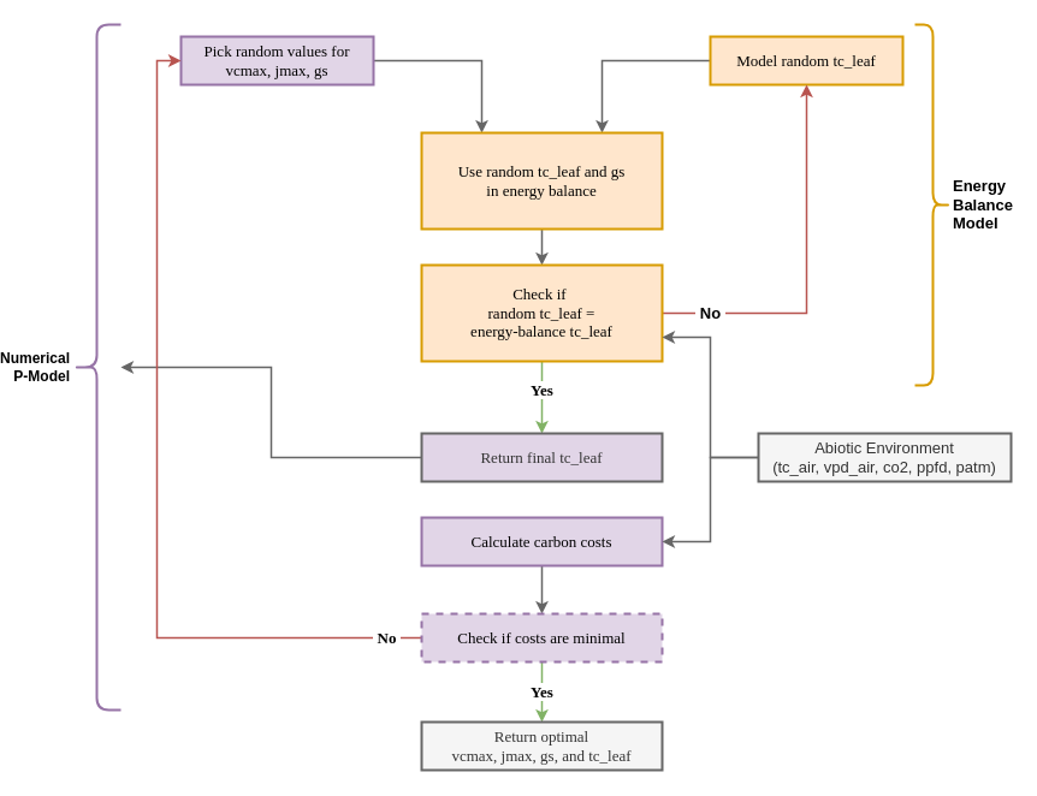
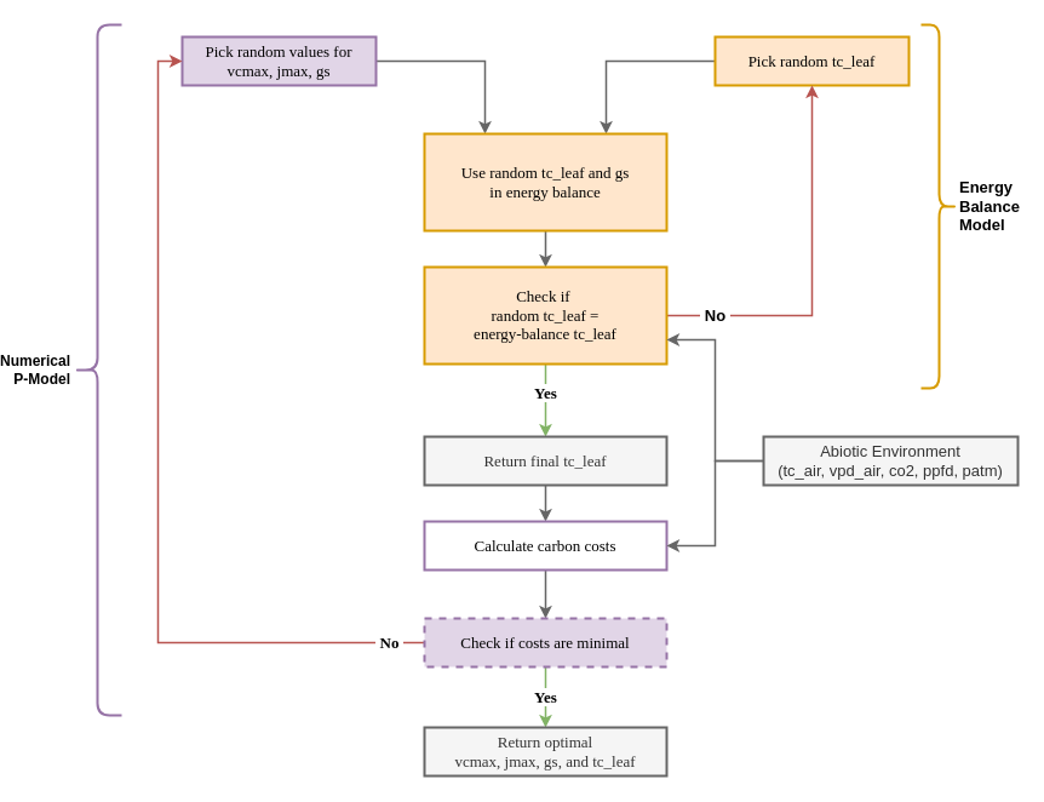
  <mxCell id="0" />
  <mxCell id="1" parent="0" />
  <mxCell id="2" style="edgeStyle=orthogonalEdgeStyle;rounded=0;orthogonalLoop=1;jettySize=auto;html=1;exitX=1;exitY=0.5;exitDx=0;exitDy=0;entryX=0.25;entryY=0;entryDx=0;entryDy=0;strokeWidth=1.5;fillColor=#f5f5f5;strokeColor=#666666;fontSize=13;" parent="1" source="3" target="7" edge="1"><mxGeometry relative="1" as="geometry"><mxPoint x="270" y="150" as="sourcePoint" /></mxGeometry></mxCell>
  <mxCell id="3" value="Pick random values for vcmax, jmax, gs" style="rounded=0;whiteSpace=wrap;html=1;fontSize=13;strokeWidth=2;fontFamily=Tahoma;fillColor=#e1d5e7;strokeColor=#9673a6;" parent="1" vertex="1"><mxGeometry x="110" y="30" width="160" height="40" as="geometry" /></mxCell>
  <mxCell id="4" style="edgeStyle=orthogonalEdgeStyle;rounded=0;orthogonalLoop=1;jettySize=auto;html=1;exitX=0;exitY=0.5;exitDx=0;exitDy=0;strokeWidth=1.5;fillColor=#f5f5f5;strokeColor=#666666;fontSize=13;entryX=0.75;entryY=0;entryDx=0;entryDy=0;" parent="1" source="5" target="7" edge="1"><mxGeometry relative="1" as="geometry" /></mxCell>
- <mxCell id="5" value="&lt;div style=&quot;font-size: 13px;&quot;&gt;Model random&amp;nbsp;&lt;span style=&quot;background-color: initial; font-size: 13px;&quot;&gt;tc_leaf&lt;/span&gt;&lt;/div&gt;" style="rounded=0;whiteSpace=wrap;html=1;fontSize=13;strokeWidth=2;fontFamily=Tahoma;fillColor=#ffe6cc;strokeColor=#d79b00;" parent="1" vertex="1"><mxGeometry x="550" y="30" width="160" height="40" as="geometry" /></mxCell>
+ <mxCell id="5" value="&lt;div style=&quot;font-size: 13px;&quot;&gt;Pick random&amp;nbsp;&lt;span style=&quot;background-color: initial; font-size: 13px;&quot;&gt;tc_leaf&lt;/span&gt;&lt;/div&gt;" style="rounded=0;whiteSpace=wrap;html=1;fontSize=13;strokeWidth=2;fontFamily=Tahoma;fillColor=#ffe6cc;strokeColor=#d79b00;" parent="1" vertex="1"><mxGeometry x="550" y="30" width="160" height="40" as="geometry" /></mxCell>
  <mxCell id="6" value="" style="edgeStyle=orthogonalEdgeStyle;rounded=0;orthogonalLoop=1;jettySize=auto;html=1;fontSize=13;strokeWidth=1.5;fontFamily=Tahoma;fillColor=#f5f5f5;strokeColor=#666666;" parent="1" source="7" target="10" edge="1"><mxGeometry relative="1" as="geometry" /></mxCell>
  <mxCell id="7" value="&lt;div style=&quot;font-size: 13px;&quot;&gt;Use random tc_leaf and gs&lt;br style=&quot;font-size: 13px;&quot;&gt;&lt;/div&gt;&lt;div style=&quot;font-size: 13px;&quot;&gt;in&amp;nbsp;&lt;span style=&quot;background-color: initial; font-size: 13px;&quot;&gt;energy balance&lt;/span&gt;&lt;/div&gt;" style="rounded=0;whiteSpace=wrap;html=1;fontSize=13;strokeWidth=2;fontFamily=Tahoma;fillColor=#ffe6cc;strokeColor=#d79b00;" parent="1" vertex="1"><mxGeometry x="310" y="110" width="200" height="80" as="geometry" /></mxCell>
  <mxCell id="8" value="Yes" style="edgeStyle=orthogonalEdgeStyle;rounded=0;orthogonalLoop=1;jettySize=auto;html=1;exitX=0.5;exitY=1;exitDx=0;exitDy=0;entryX=0.5;entryY=0;entryDx=0;entryDy=0;fontStyle=1;fillColor=#d5e8d4;strokeColor=#82b366;fontSize=13;strokeWidth=1.5;fontFamily=Tahoma;" parent="1" source="10" target="12" edge="1"><mxGeometry x="-0.2" relative="1" as="geometry"><mxPoint as="offset" /></mxGeometry></mxCell>
  <mxCell id="9" value="&amp;nbsp;No&amp;nbsp;" style="edgeStyle=orthogonalEdgeStyle;rounded=0;orthogonalLoop=1;jettySize=auto;html=1;exitX=1;exitY=0.5;exitDx=0;exitDy=0;fontStyle=1;strokeWidth=1.5;fillColor=#f8cecc;strokeColor=#b85450;fontSize=13;" parent="1" source="10" target="5" edge="1"><mxGeometry x="-0.739" relative="1" as="geometry"><mxPoint as="offset" /></mxGeometry></mxCell>
  <mxCell id="10" value="&lt;div style=&quot;font-size: 13px;&quot;&gt;Check if&amp;nbsp;&lt;/div&gt;&lt;div style=&quot;font-size: 13px;&quot;&gt;&lt;span style=&quot;font-size: 13px;&quot;&gt;random tc_leaf&amp;nbsp;&lt;/span&gt;&lt;span style=&quot;font-size: 13px;&quot;&gt;=&lt;/span&gt;&lt;/div&gt;&lt;div style=&quot;font-size: 13px;&quot;&gt;&lt;span style=&quot;font-size: 13px;&quot;&gt;energy-balance tc_leaf&lt;/span&gt;&lt;/div&gt;" style="whiteSpace=wrap;html=1;rounded=0;fontSize=13;fillColor=#ffe6cc;strokeColor=#d79b00;labelBorderColor=none;labelBackgroundColor=none;strokeWidth=2;fontFamily=Tahoma;" parent="1" vertex="1"><mxGeometry x="310" y="220" width="200" height="80" as="geometry" /></mxCell>
- <mxCell id="11" value="" style="edgeStyle=orthogonalEdgeStyle;rounded=0;orthogonalLoop=1;jettySize=auto;html=1;fontSize=13;strokeWidth=1.5;fontFamily=Tahoma;fillColor=#f5f5f5;strokeColor=#666666;" parent="1" source="12" target="25" edge="1"><mxGeometry relative="1" as="geometry" /></mxCell>
- <mxCell id="12" value="Return final tc_leaf" style="whiteSpace=wrap;html=1;rounded=0;fontSize=13;fillColor=#e1d5e7;strokeColor=#666666;labelBorderColor=none;labelBackgroundColor=none;strokeWidth=2;fontFamily=Tahoma;fontColor=#333333;" parent="1" vertex="1"><mxGeometry x="310" y="360" width="200" height="40" as="geometry" /></mxCell>
+ <mxCell id="11" value="" style="edgeStyle=orthogonalEdgeStyle;rounded=0;orthogonalLoop=1;jettySize=auto;html=1;fontSize=13;strokeWidth=1.5;fontFamily=Tahoma;fillColor=#f5f5f5;strokeColor=#666666;" parent="1" source="12" target="15" edge="1"><mxGeometry relative="1" as="geometry" /></mxCell>
+ <mxCell id="12" value="Return final tc_leaf" style="whiteSpace=wrap;html=1;rounded=0;fontSize=13;fillColor=#f5f5f5;strokeColor=#666666;labelBorderColor=none;labelBackgroundColor=none;strokeWidth=2;fontFamily=Tahoma;fontColor=#333333;" parent="1" vertex="1"><mxGeometry x="310" y="360" width="200" height="40" as="geometry" /></mxCell>
  <mxCell id="13" style="edgeStyle=orthogonalEdgeStyle;rounded=0;orthogonalLoop=1;jettySize=auto;html=1;exitX=0.5;exitY=1;exitDx=0;exitDy=0;fontSize=13;strokeWidth=2;fontFamily=Tahoma;" parent="1" source="12" target="12" edge="1"><mxGeometry relative="1" as="geometry" /></mxCell>
  <mxCell id="14" value="" style="edgeStyle=orthogonalEdgeStyle;rounded=0;orthogonalLoop=1;jettySize=auto;html=1;fontSize=13;strokeWidth=1.5;fontFamily=Tahoma;fillColor=#f5f5f5;strokeColor=#666666;" parent="1" source="15" target="18" edge="1"><mxGeometry relative="1" as="geometry" /></mxCell>
- <mxCell id="15" value="Calculate carbon costs" style="whiteSpace=wrap;html=1;rounded=0;fontSize=13;fillColor=#e1d5e7;strokeColor=#9673a6;labelBorderColor=none;labelBackgroundColor=none;strokeWidth=2;fontFamily=Tahoma;" parent="1" vertex="1"><mxGeometry x="310" y="430" width="200" height="40" as="geometry" /></mxCell>
+ <mxCell id="15" value="Calculate carbon costs" style="whiteSpace=wrap;html=1;rounded=0;fontSize=13;fillColor=#ffffff;strokeColor=#9673a6;labelBorderColor=none;labelBackgroundColor=none;strokeWidth=2;fontFamily=Tahoma;" parent="1" vertex="1"><mxGeometry x="310" y="430" width="200" height="40" as="geometry" /></mxCell>
  <mxCell id="16" value="&amp;nbsp;No&amp;nbsp;" style="edgeStyle=orthogonalEdgeStyle;rounded=0;orthogonalLoop=1;jettySize=auto;html=1;entryX=0;entryY=0.5;entryDx=0;entryDy=0;fillColor=#f8cecc;strokeColor=#b85450;fontSize=13;strokeWidth=1.5;fontFamily=Tahoma;fontStyle=1;labelBorderColor=none;" parent="1" source="18" target="3" edge="1"><mxGeometry x="-0.92" relative="1" as="geometry"><mxPoint as="offset" /></mxGeometry></mxCell>
  <mxCell id="17" value="Yes" style="edgeStyle=orthogonalEdgeStyle;rounded=0;orthogonalLoop=1;jettySize=auto;html=1;fontSize=13;strokeWidth=1.5;fontFamily=Tahoma;fontStyle=1;fillColor=#d5e8d4;strokeColor=#82b366;" parent="1" source="18" target="19" edge="1"><mxGeometry relative="1" as="geometry" /></mxCell>
  <mxCell id="18" value="Check if costs are minimal" style="whiteSpace=wrap;html=1;rounded=0;fontSize=13;strokeWidth=2;fontFamily=Tahoma;fillColor=#e1d5e7;strokeColor=#9673a6;dashed=1;" parent="1" vertex="1"><mxGeometry x="310" y="510" width="200" height="40" as="geometry" /></mxCell>
  <mxCell id="19" value="Return optimal &lt;br style=&quot;font-size: 13px;&quot;&gt;vcmax, jmax, gs, and tc_leaf" style="whiteSpace=wrap;html=1;rounded=0;fontSize=13;strokeWidth=2;fontFamily=Tahoma;fillColor=#f5f5f5;strokeColor=#666666;fontColor=#333333;" parent="1" vertex="1"><mxGeometry x="310" y="600" width="200" height="40" as="geometry" /></mxCell>
  <mxCell id="20" style="edgeStyle=orthogonalEdgeStyle;rounded=0;orthogonalLoop=1;jettySize=auto;html=1;entryX=1;entryY=0.75;entryDx=0;entryDy=0;strokeWidth=1.5;fillColor=#f5f5f5;strokeColor=#666666;fontSize=13;" parent="1" source="22" target="10" edge="1"><mxGeometry relative="1" as="geometry" /></mxCell>
  <mxCell id="21" style="edgeStyle=orthogonalEdgeStyle;rounded=0;orthogonalLoop=1;jettySize=auto;html=1;exitX=0;exitY=0.5;exitDx=0;exitDy=0;entryX=1;entryY=0.5;entryDx=0;entryDy=0;strokeWidth=1.5;fillColor=#f5f5f5;strokeColor=#666666;fontSize=13;" parent="1" source="22" target="15" edge="1"><mxGeometry relative="1" as="geometry" /></mxCell>
  <mxCell id="22" value="Abiotic Environment&lt;br style=&quot;font-size: 13px;&quot;&gt;(tc_air, vpd_air, co2, ppfd, patm)" style="whiteSpace=wrap;html=1;fillColor=#f5f5f5;fontColor=#333333;strokeColor=#666666;strokeWidth=2;fontSize=13;" parent="1" vertex="1"><mxGeometry x="590" y="360" width="210" height="40" as="geometry" /></mxCell>
  <mxCell id="23" style="edgeStyle=orthogonalEdgeStyle;rounded=0;orthogonalLoop=1;jettySize=auto;html=1;exitX=0.5;exitY=1;exitDx=0;exitDy=0;strokeWidth=2;fontSize=13;" parent="1" source="10" target="10" edge="1"><mxGeometry relative="1" as="geometry" /></mxCell>
  <mxCell id="24" value="&lt;b style=&quot;border-color: var(--border-color); font-size: 13px; text-align: right;&quot;&gt;Energy Balance Model&lt;/b&gt;" style="shape=curlyBracket;whiteSpace=wrap;html=1;rounded=1;flipH=1;labelPosition=right;verticalLabelPosition=middle;align=left;verticalAlign=middle;fillColor=#ffe6cc;strokeColor=#d79b00;strokeWidth=2;" parent="1" vertex="1"><mxGeometry x="720" y="20" width="30" height="300" as="geometry" /></mxCell>
  <mxCell id="25" value="Numerical P-Model" style="shape=curlyBracket;whiteSpace=wrap;html=1;rounded=1;labelPosition=left;verticalLabelPosition=middle;align=right;verticalAlign=middle;fillColor=#e1d5e7;strokeColor=#9673a6;strokeWidth=2;fontStyle=1" parent="1" vertex="1"><mxGeometry x="20" y="20" width="40" height="570" as="geometry" /></mxCell>
